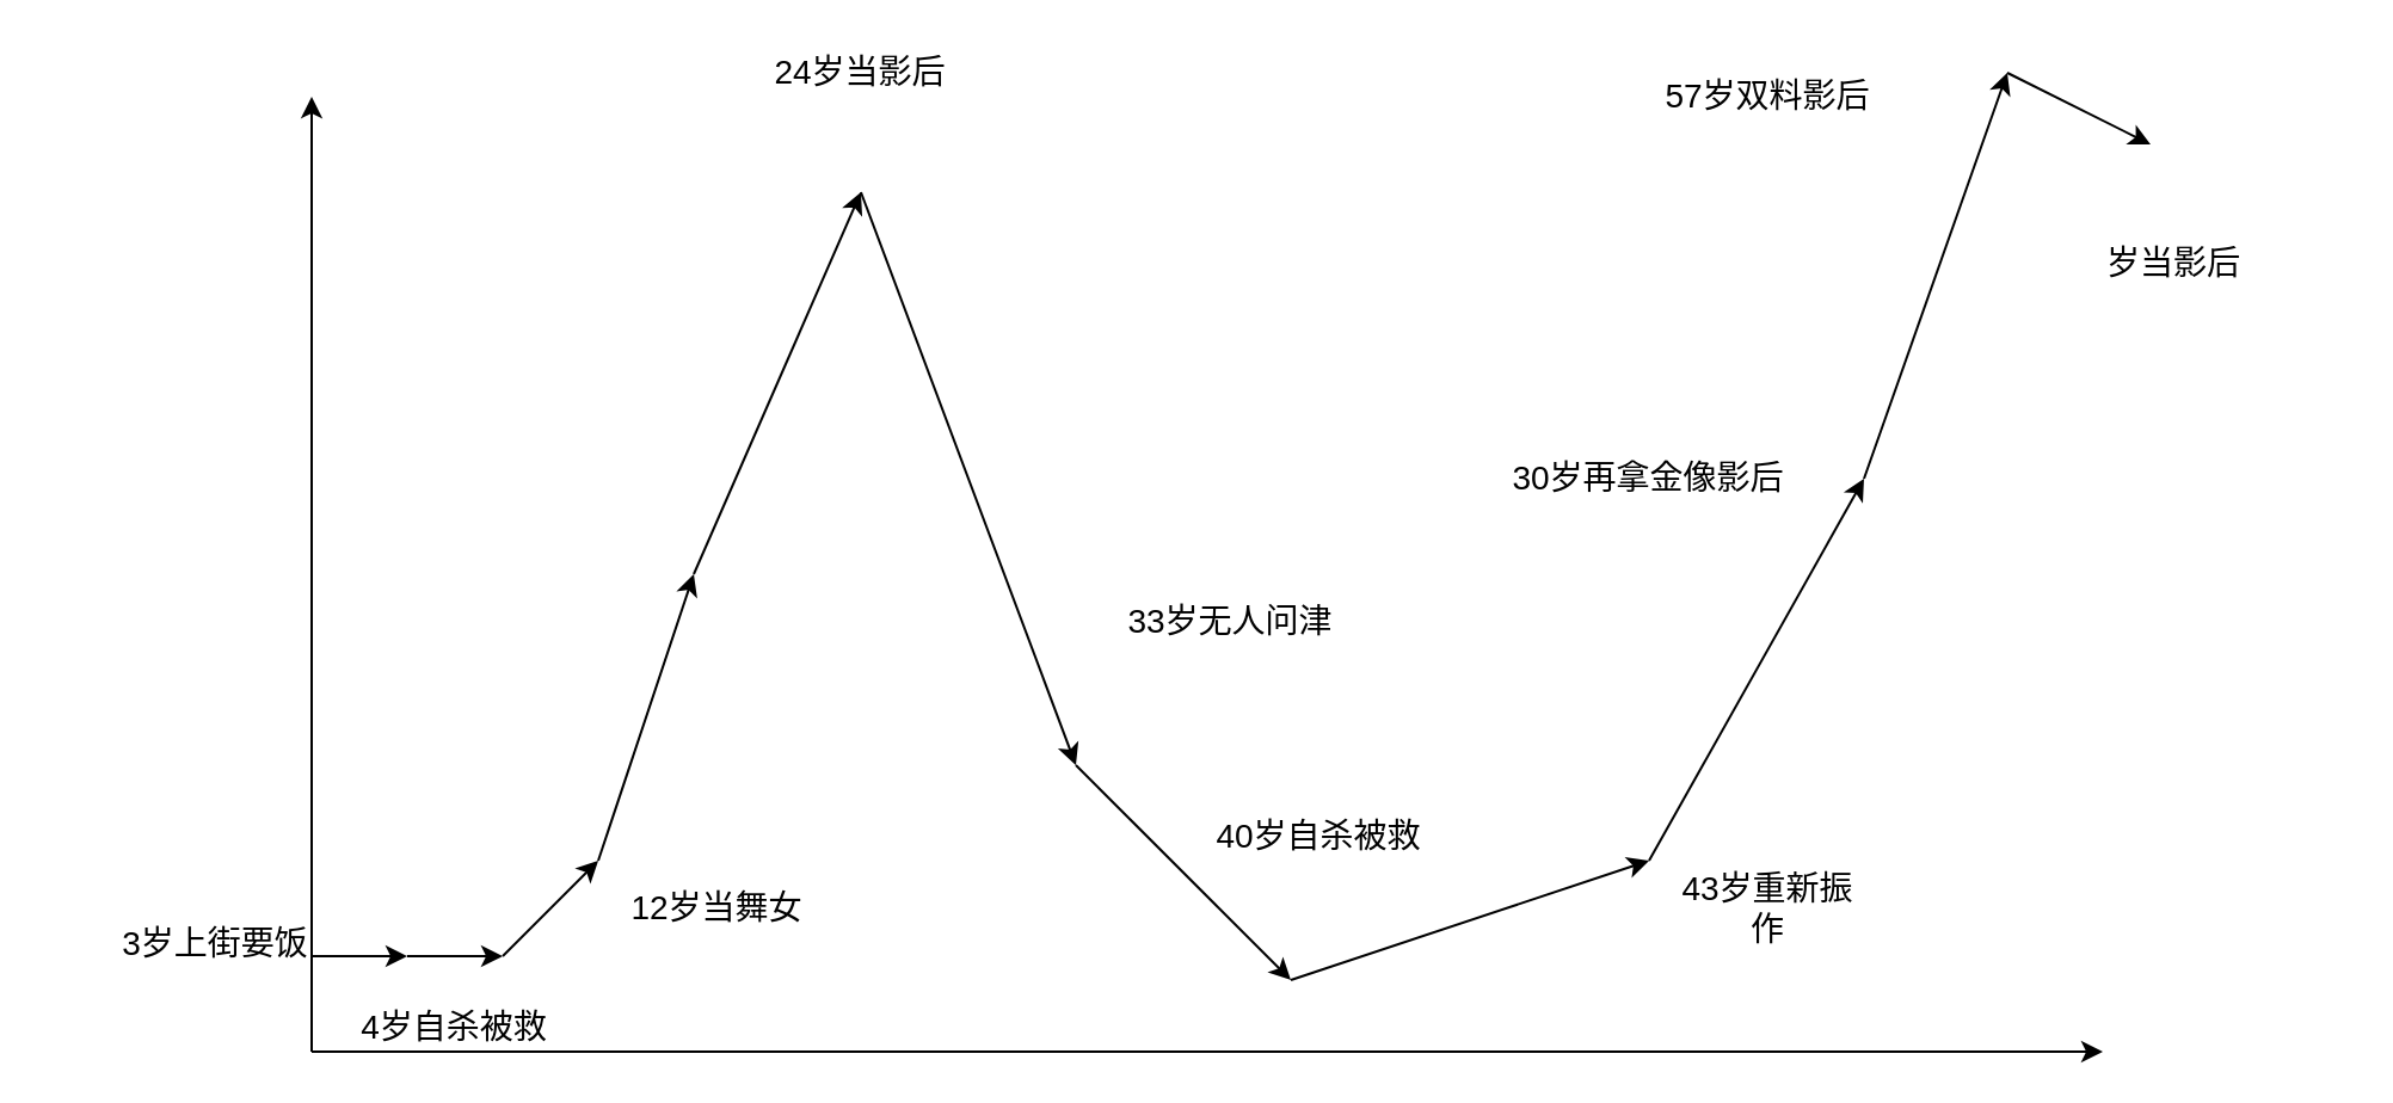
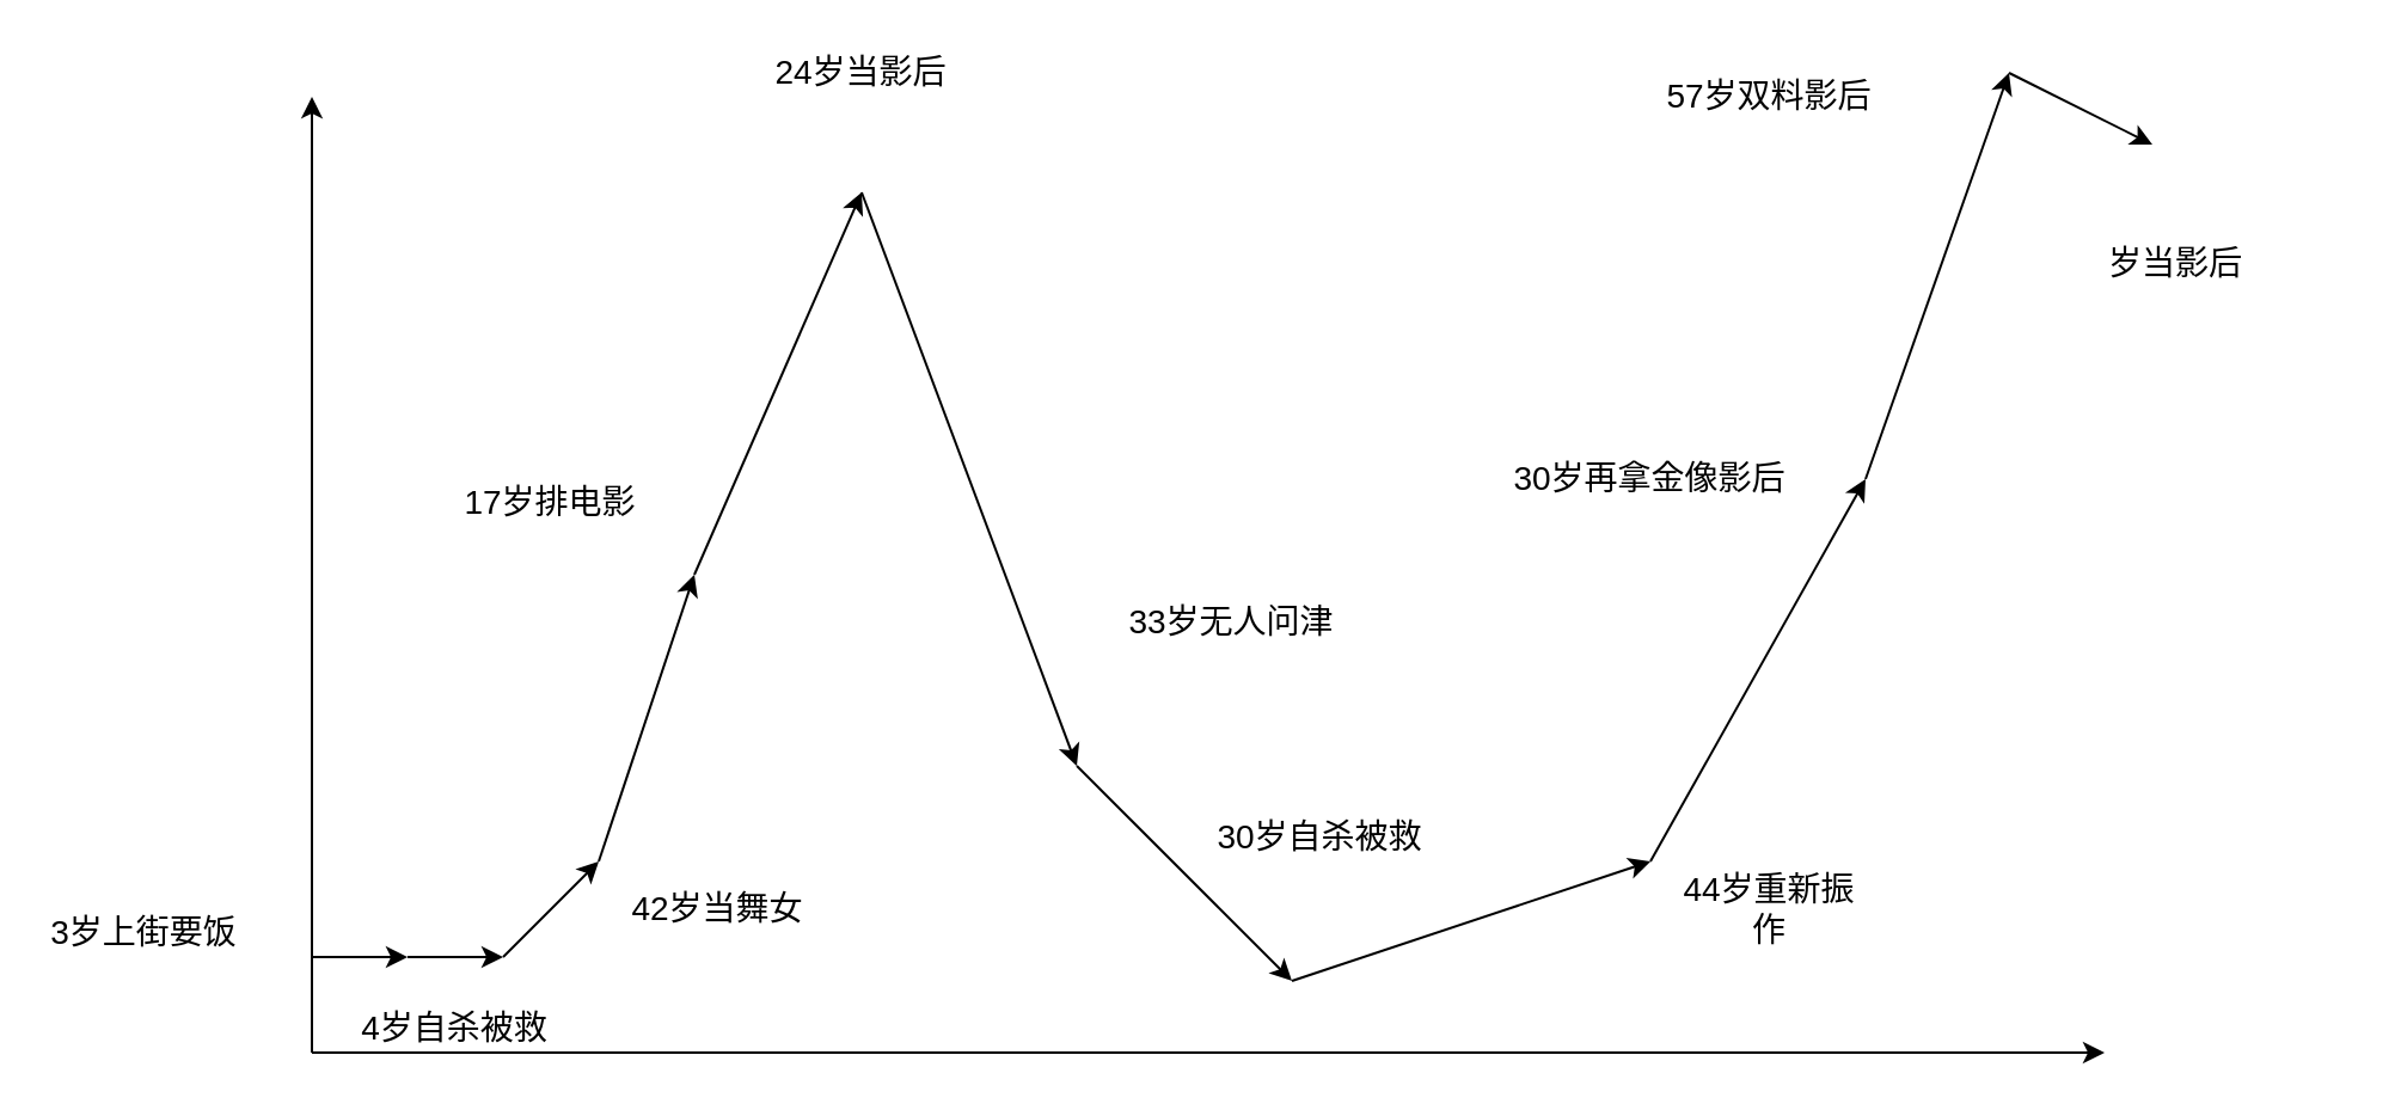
  <mxCell id="0" />
  <mxCell id="1" parent="0" />
  <mxCell id="2" value="" style="endArrow=classic;html=1;" parent="1" edge="1"><mxGeometry width="50" height="50" relative="1" as="geometry"><mxPoint x="130" y="440" as="sourcePoint" /><mxPoint x="880" y="440" as="targetPoint" /></mxGeometry></mxCell>
  <mxCell id="3" value="" style="endArrow=classic;html=1;" parent="1" edge="1"><mxGeometry width="50" height="50" relative="1" as="geometry"><mxPoint x="130" y="440" as="sourcePoint" /><mxPoint x="130" y="40" as="targetPoint" /></mxGeometry></mxCell>
- <mxCell id="4" value="&lt;font style=&quot;font-size: 14px&quot;&gt;3岁上街要饭&lt;/font&gt;" style="text;html=1;strokeColor=none;fillColor=none;align=center;verticalAlign=middle;whiteSpace=wrap;rounded=0;" parent="1" vertex="1"><mxGeometry x="50" y="385" width="80" height="20" as="geometry" /></mxCell>
+ <mxCell id="4" value="&lt;font style=&quot;font-size: 14px&quot;&gt;3岁上街要饭&lt;/font&gt;" style="text;html=1;strokeColor=none;fillColor=none;align=center;verticalAlign=middle;whiteSpace=wrap;rounded=0;" parent="1" vertex="1"><mxGeometry x="20" y="380" width="80" height="20" as="geometry" /></mxCell>
  <mxCell id="5" value="" style="endArrow=classic;html=1;" parent="1" edge="1"><mxGeometry width="50" height="50" relative="1" as="geometry"><mxPoint x="130" y="400" as="sourcePoint" /><mxPoint x="170" y="400" as="targetPoint" /></mxGeometry></mxCell>
  <mxCell id="6" value="" style="endArrow=classic;html=1;" parent="1" edge="1"><mxGeometry width="50" height="50" relative="1" as="geometry"><mxPoint x="170" y="400" as="sourcePoint" /><mxPoint x="210" y="400" as="targetPoint" /></mxGeometry></mxCell>
  <mxCell id="7" value="" style="endArrow=classic;html=1;" parent="1" edge="1"><mxGeometry width="50" height="50" relative="1" as="geometry"><mxPoint x="210" y="400" as="sourcePoint" /><mxPoint x="250" y="360" as="targetPoint" /></mxGeometry></mxCell>
  <mxCell id="8" value="" style="endArrow=classic;html=1;" parent="1" edge="1"><mxGeometry width="50" height="50" relative="1" as="geometry"><mxPoint x="250" y="360" as="sourcePoint" /><mxPoint x="290" y="240" as="targetPoint" /></mxGeometry></mxCell>
  <mxCell id="9" value="" style="endArrow=classic;html=1;" parent="1" edge="1"><mxGeometry width="50" height="50" relative="1" as="geometry"><mxPoint x="290" y="240" as="sourcePoint" /><mxPoint x="360" y="80" as="targetPoint" /></mxGeometry></mxCell>
  <mxCell id="10" value="" style="endArrow=classic;html=1;" parent="1" edge="1"><mxGeometry width="50" height="50" relative="1" as="geometry"><mxPoint x="360" y="80" as="sourcePoint" /><mxPoint x="450" y="320" as="targetPoint" /></mxGeometry></mxCell>
  <mxCell id="11" value="&lt;font style=&quot;font-size: 14px&quot;&gt;4岁自杀被救&lt;/font&gt;" style="text;html=1;strokeColor=none;fillColor=none;align=center;verticalAlign=middle;whiteSpace=wrap;rounded=0;" parent="1" vertex="1"><mxGeometry x="140" y="420" width="100" height="20" as="geometry" /></mxCell>
  <mxCell id="12" value="&lt;font style=&quot;font-size: 14px&quot;&gt;24岁当影后&lt;/font&gt;" style="text;html=1;strokeColor=none;fillColor=none;align=center;verticalAlign=middle;whiteSpace=wrap;rounded=0;" parent="1" vertex="1"><mxGeometry x="320" y="20" width="80" height="20" as="geometry" /></mxCell>
- <mxCell id="14" value="&lt;font style=&quot;font-size: 14px&quot;&gt;12岁当舞女&lt;/font&gt;" style="text;html=1;strokeColor=none;fillColor=none;align=center;verticalAlign=middle;whiteSpace=wrap;rounded=0;" parent="1" vertex="1"><mxGeometry x="260" y="370" width="80" height="20" as="geometry" /></mxCell>
+ <mxCell id="13" value="&lt;font style=&quot;font-size: 14px&quot;&gt;17岁排电影&lt;/font&gt;" style="text;html=1;strokeColor=none;fillColor=none;align=center;verticalAlign=middle;whiteSpace=wrap;rounded=0;" parent="1" vertex="1"><mxGeometry x="190" y="200" width="80" height="20" as="geometry" /></mxCell>
+ <mxCell id="14" value="&lt;font style=&quot;font-size: 14px&quot;&gt;42岁当舞女&lt;/font&gt;" style="text;html=1;strokeColor=none;fillColor=none;align=center;verticalAlign=middle;whiteSpace=wrap;rounded=0;" parent="1" vertex="1"><mxGeometry x="260" y="370" width="80" height="20" as="geometry" /></mxCell>
  <mxCell id="15" value="" style="endArrow=classic;html=1;" parent="1" edge="1"><mxGeometry width="50" height="50" relative="1" as="geometry"><mxPoint x="450" y="320" as="sourcePoint" /><mxPoint x="540" y="410" as="targetPoint" /></mxGeometry></mxCell>
  <mxCell id="16" value="" style="endArrow=classic;html=1;" parent="1" edge="1"><mxGeometry width="50" height="50" relative="1" as="geometry"><mxPoint x="540" y="410" as="sourcePoint" /><mxPoint x="690" y="360" as="targetPoint" /></mxGeometry></mxCell>
  <mxCell id="17" value="" style="endArrow=classic;html=1;" parent="1" edge="1"><mxGeometry width="50" height="50" relative="1" as="geometry"><mxPoint x="690" y="360" as="sourcePoint" /><mxPoint x="780" y="200" as="targetPoint" /></mxGeometry></mxCell>
  <mxCell id="18" value="" style="endArrow=classic;html=1;" parent="1" edge="1"><mxGeometry width="50" height="50" relative="1" as="geometry"><mxPoint x="780" y="200" as="sourcePoint" /><mxPoint x="840" y="30" as="targetPoint" /></mxGeometry></mxCell>
  <mxCell id="19" value="&lt;font style=&quot;font-size: 14px&quot;&gt;33岁无人问津&lt;/font&gt;" style="text;html=1;strokeColor=none;fillColor=none;align=center;verticalAlign=middle;whiteSpace=wrap;rounded=0;" parent="1" vertex="1"><mxGeometry x="465" y="250" width="100" height="20" as="geometry" /></mxCell>
- <mxCell id="20" value="&lt;font style=&quot;font-size: 14px&quot;&gt;40岁自杀被救&lt;/font&gt;" style="text;html=1;strokeColor=none;fillColor=none;align=center;verticalAlign=middle;whiteSpace=wrap;rounded=0;" parent="1" vertex="1"><mxGeometry x="504" y="340" width="96" height="20" as="geometry" /></mxCell>
- <mxCell id="21" value="&lt;font style=&quot;font-size: 14px&quot;&gt;43岁重新振作&lt;/font&gt;" style="text;html=1;strokeColor=none;fillColor=none;align=center;verticalAlign=middle;whiteSpace=wrap;rounded=0;" parent="1" vertex="1"><mxGeometry x="700" y="370" width="80" height="20" as="geometry" /></mxCell>
+ <mxCell id="20" value="&lt;font style=&quot;font-size: 14px&quot;&gt;30岁自杀被救&lt;/font&gt;" style="text;html=1;strokeColor=none;fillColor=none;align=center;verticalAlign=middle;whiteSpace=wrap;rounded=0;" parent="1" vertex="1"><mxGeometry x="504" y="340" width="96" height="20" as="geometry" /></mxCell>
+ <mxCell id="21" value="&lt;font style=&quot;font-size: 14px&quot;&gt;44岁重新振作&lt;/font&gt;" style="text;html=1;strokeColor=none;fillColor=none;align=center;verticalAlign=middle;whiteSpace=wrap;rounded=0;" parent="1" vertex="1"><mxGeometry x="700" y="370" width="80" height="20" as="geometry" /></mxCell>
  <mxCell id="22" value="&lt;font style=&quot;font-size: 14px&quot;&gt;30岁再拿金像影后&lt;/font&gt;" style="text;html=1;strokeColor=none;fillColor=none;align=center;verticalAlign=middle;whiteSpace=wrap;rounded=0;" parent="1" vertex="1"><mxGeometry x="620" y="190" width="140" height="20" as="geometry" /></mxCell>
  <mxCell id="23" value="&lt;font style=&quot;font-size: 14px&quot;&gt;57岁双料影后&lt;/font&gt;" style="text;html=1;strokeColor=none;fillColor=none;align=center;verticalAlign=middle;whiteSpace=wrap;rounded=0;" parent="1" vertex="1"><mxGeometry x="670" y="30" width="140" height="20" as="geometry" /></mxCell>
  <mxCell id="24" value="" style="endArrow=classic;html=1;" parent="1" edge="1"><mxGeometry width="50" height="50" relative="1" as="geometry"><mxPoint x="840" y="30" as="sourcePoint" /><mxPoint x="900" y="60" as="targetPoint" /></mxGeometry></mxCell>
  <mxCell id="25" value="&lt;font style=&quot;font-size: 14px&quot;&gt;岁当影后&lt;/font&gt;" style="text;html=1;strokeColor=none;fillColor=none;align=center;verticalAlign=middle;whiteSpace=wrap;rounded=0;" parent="1" vertex="1"><mxGeometry x="840" y="100" width="140" height="20" as="geometry" /></mxCell>
